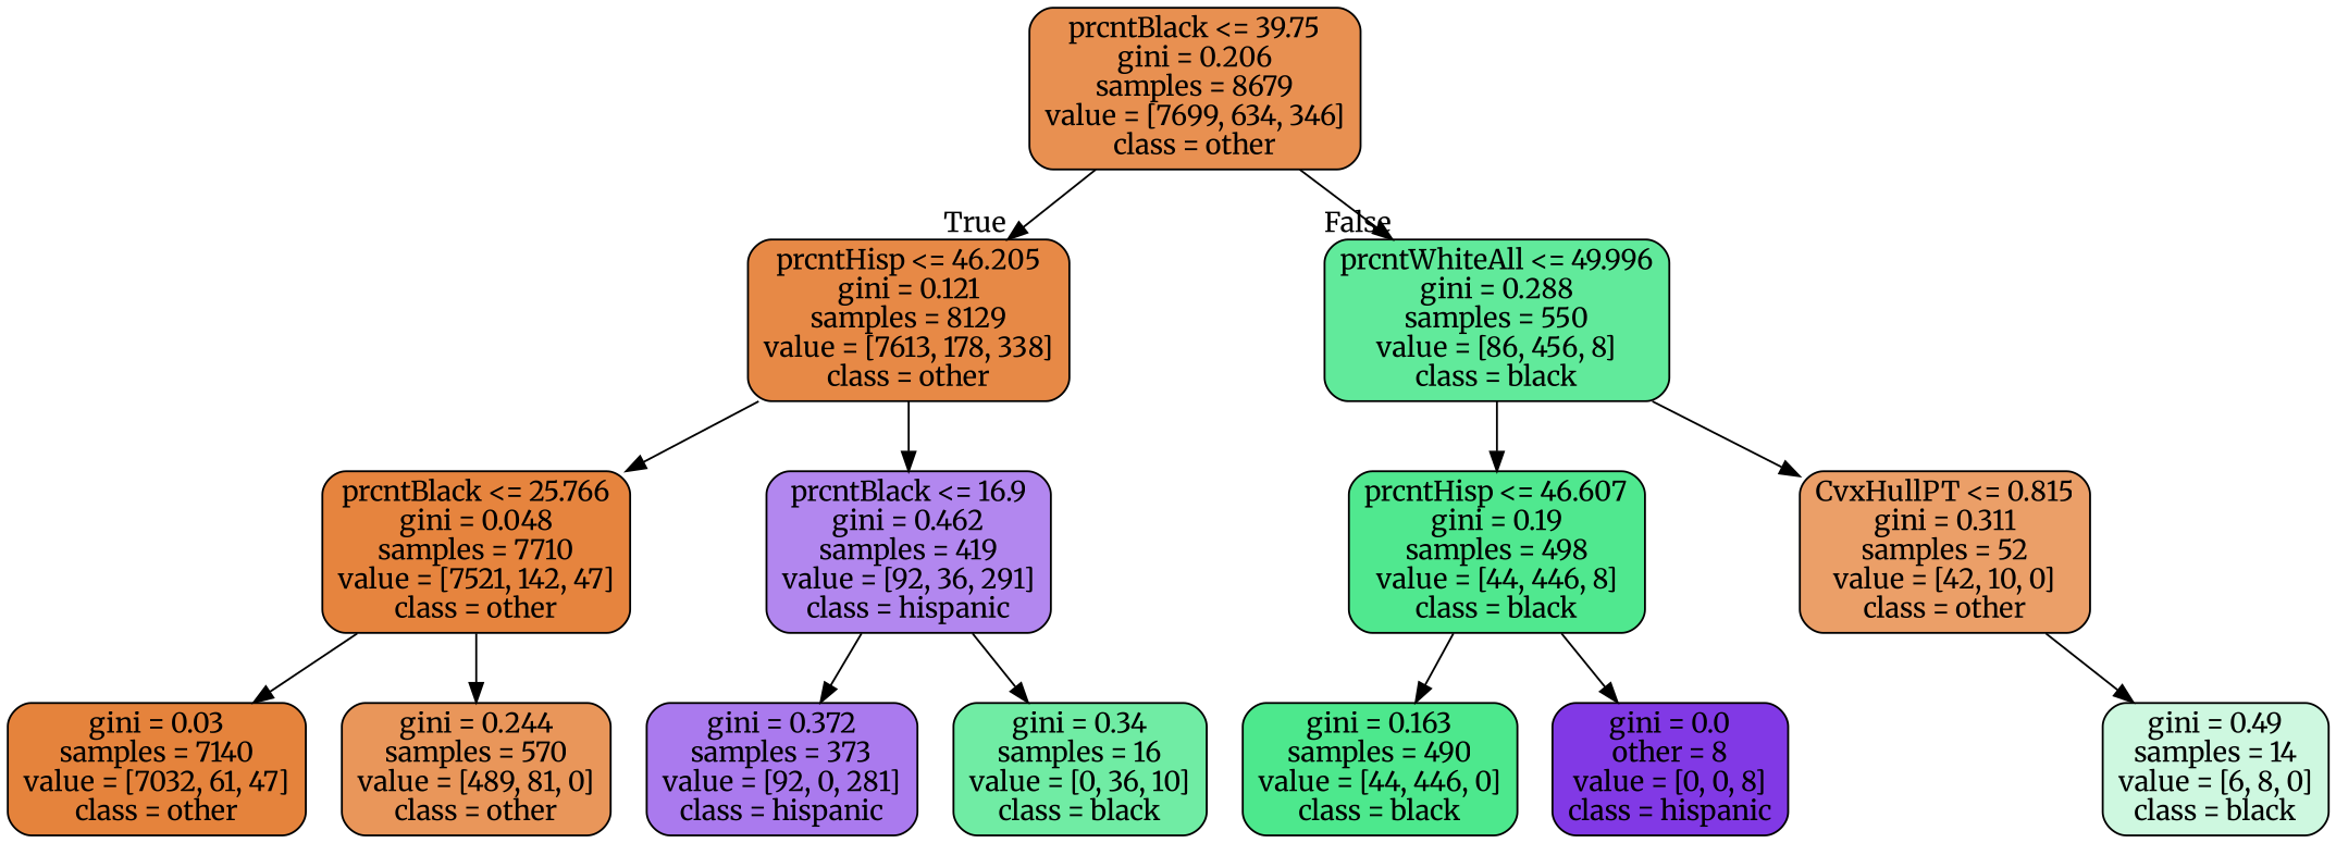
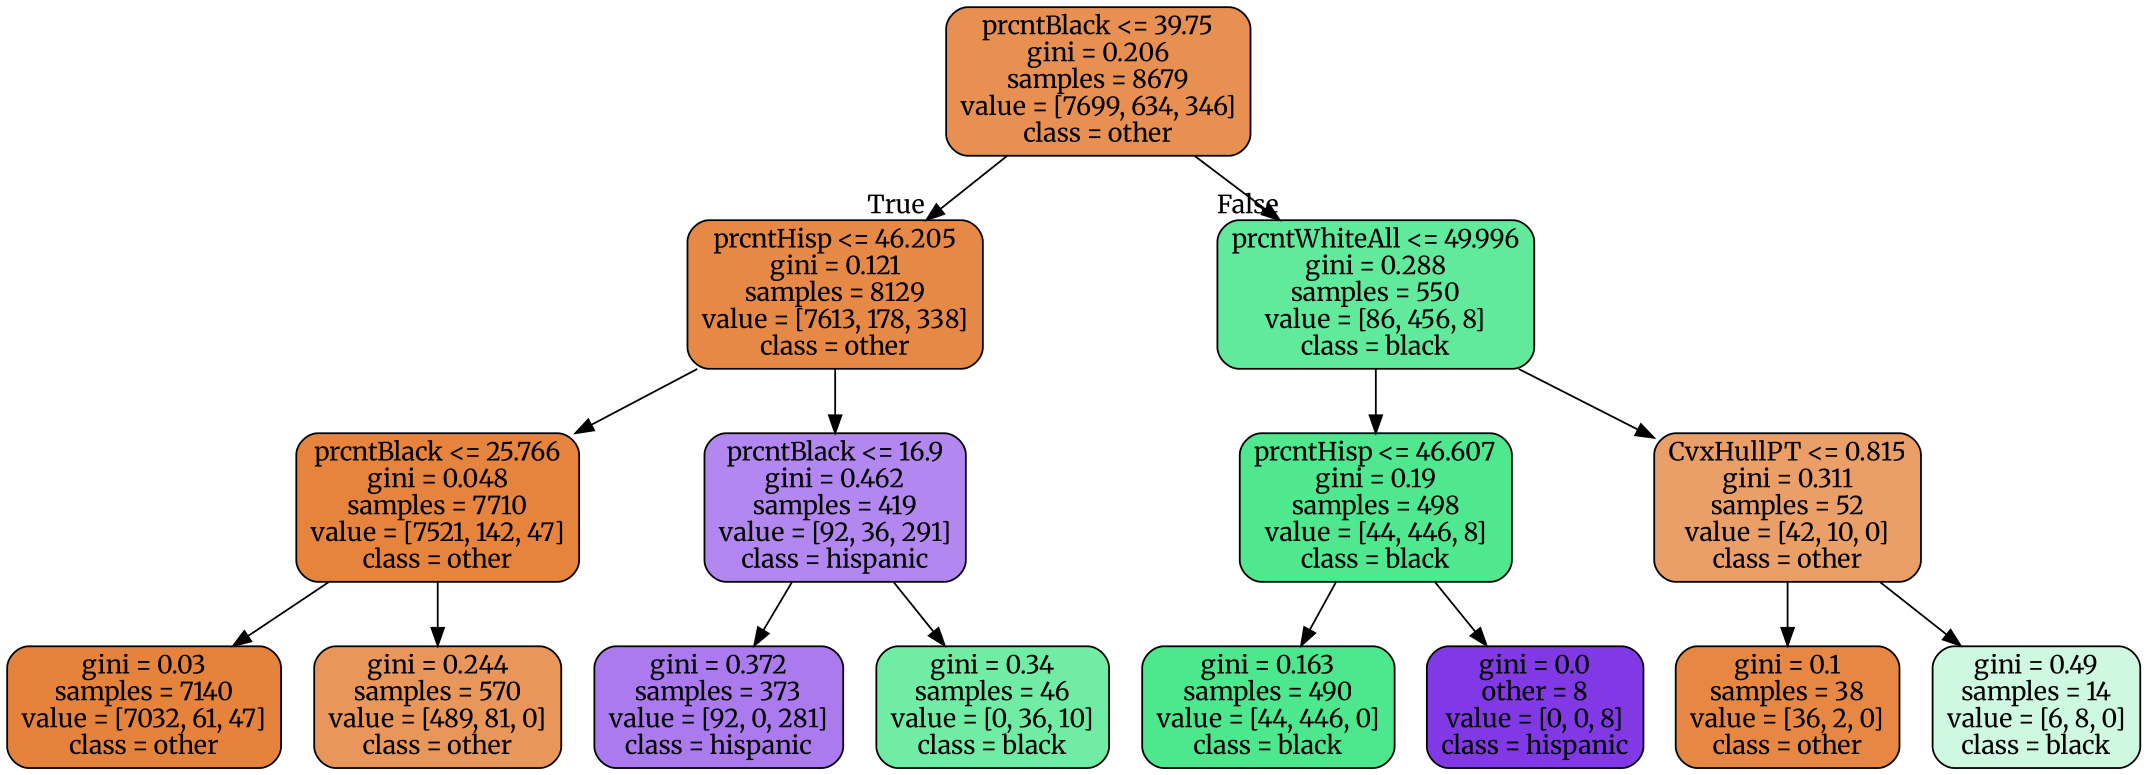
  digraph {
    fontname=Merriweather
    node [color=black fontname=Merriweather shape=box style="filled, rounded"]
    edge [fontname=Merriweather]
    n1 [fillcolor="#e89051" label="prcntBlack <= 39.75\ngini = 0.206\nsamples = 8679\nvalue = [7699, 634, 346]\nclass = other"]
    n2 [fillcolor="#e78946" label="prcntHisp <= 46.205\ngini = 0.121\nsamples = 8129\nvalue = [7613, 178, 338]\nclass = other"]
    n3 [fillcolor="#61ea9b" label="prcntWhiteAll <= 49.996\ngini = 0.288\nsamples = 550\nvalue = [86, 456, 8]\nclass = black"]
    n4 [fillcolor="#e6843e" label="prcntBlack <= 25.766\ngini = 0.048\nsamples = 7710\nvalue = [7521, 142, 47]\nclass = other"]
    n5 [fillcolor="#b287ef" label="prcntBlack <= 16.9\ngini = 0.462\nsamples = 419\nvalue = [92, 36, 291]\nclass = hispanic"]
    n6 [fillcolor="#50e88f" label="prcntHisp <= 46.607\ngini = 0.19\nsamples = 498\nvalue = [44, 446, 8]\nclass = black"]
    n7 [fillcolor="#eb9f68" label="CvxHullPT <= 0.815\ngini = 0.311\nsamples = 52\nvalue = [42, 10, 0]\nclass = other"]
    n8 [fillcolor="#e5833c" label="gini = 0.03\nsamples = 7140\nvalue = [7032, 61, 47]\nclass = other"]
    n9 [fillcolor="#e9965a" label="gini = 0.244\nsamples = 570\nvalue = [489, 81, 0]\nclass = other"]
    n10 [fillcolor="#aa7aee" label="gini = 0.372\nsamples = 373\nvalue = [92, 0, 281]\nclass = hispanic"]
-   n11 [fillcolor="#70eca4" label="gini = 0.34\nsamples = 16\nvalue = [0, 36, 10]\nclass = black"]
+   n11 [fillcolor="#70eca4" label="gini = 0.34\nsamples = 46\nvalue = [0, 36, 10]\nclass = black"]
    n12 [fillcolor="#4de88d" label="gini = 0.163\nsamples = 490\nvalue = [44, 446, 0]\nclass = black"]
    n13 [fillcolor="#8139e5" label="gini = 0.0\nother = 8\nvalue = [0, 0, 8]\nclass = hispanic"]
+   n14 [fillcolor="#e68844" label="gini = 0.1\nsamples = 38\nvalue = [36, 2, 0]\nclass = other"]
    n15 [fillcolor="#cef8e0" label="gini = 0.49\nsamples = 14\nvalue = [6, 8, 0]\nclass = black"]
    n1 -> n2 [headlabel=True labelangle=45 labeldistance=2.5]
    n1 -> n3 [headlabel=False labelangle=-45 labeldistance=2.5]
    n2 -> n4
    n2 -> n5
    n3 -> n6
    n3 -> n7
    n4 -> n8
    n4 -> n9
    n5 -> n10
    n5 -> n11
    n6 -> n12
    n6 -> n13
+   n7 -> n14
    n7 -> n15
  }
